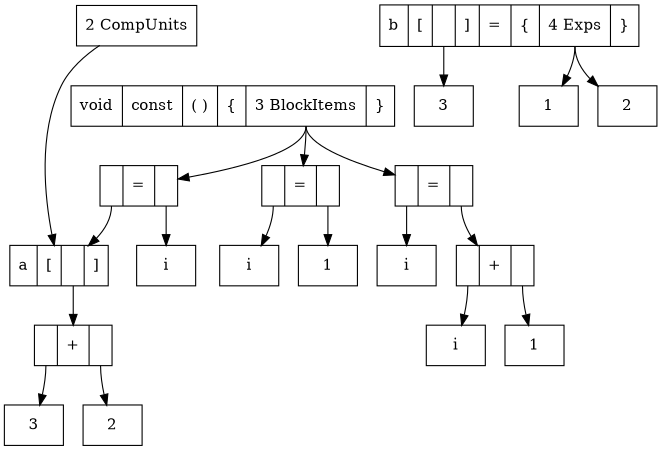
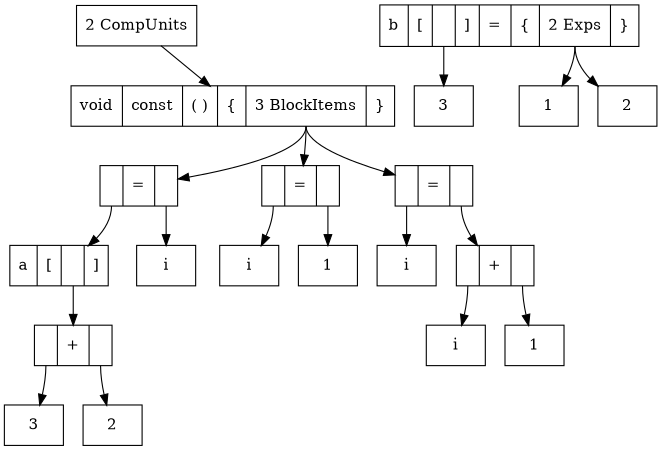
  digraph {
    node [shape=record]
    edge [tailport=2]
    n1 [label="<0> 2 CompUnits"]
    n2 [label="<0> void|<1> const|<2> ( )|<3> \{|<4> 3 BlockItems|<5> \}"]
    n3 [label="<0>  |<1> =|<2>  "]
    n4 [label="<0>  |<1> =|<2>  "]
    n5 [label="<0>  |<1> =|<2>  "]
    n6 [label="<0> i"]
    n7 [label="<0>  |<1> +|<2>  "]
    n8 [label="<0> i"]
    n9 [label="<0> 1"]
    n10 [label="<0> a|<1> [|<2>  |<3> ]"]
    n11 [label="<0> i"]
    n12 [label="<0> i"]
    n13 [label="<0> 1"]
    n14 [label="<0>  |<1> +|<2>  "]
    n15 [label="<0> 3"]
    n16 [label="<0> 2"]
-   n17 [label="<0> b|<1> [|<2>  |<3> ]|<4> =|<5> \{|<6> 4 Exps|<7> \}"]
+   n17 [label="<0> b|<1> [|<2>  |<3> ]|<4> =|<5> \{|<6> 2 Exps|<7> \}"]
    n18 [label="<0> 3"]
    n19 [label="<0> 1"]
    n20 [label="<0> 2"]
-   n1 -> n10 [tailport=0]
+   n1 -> n2 [tailport=0]
    n2 -> n3 [tailport=4]
    n2 -> n4 [tailport=4]
    n2 -> n5 [tailport=4]
    n3 -> n6 [tailport=0]
    n3 -> n7
    n4 -> n8 [tailport=0]
    n4 -> n9
    n5 -> n10 [tailport=0]
    n5 -> n11
    n7 -> n12 [tailport=0]
    n7 -> n13
    n10 -> n14
    n14 -> n15 [tailport=0]
    n14 -> n16
    n17 -> n18
    n17 -> n19 [tailport=6]
    n17 -> n20 [tailport=6]
  }
